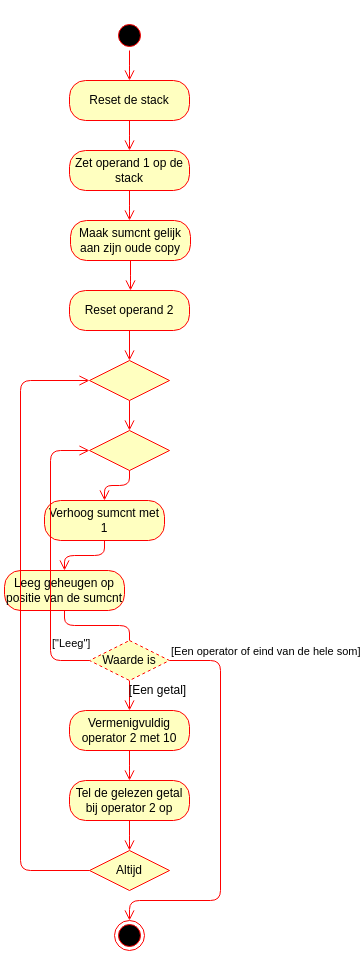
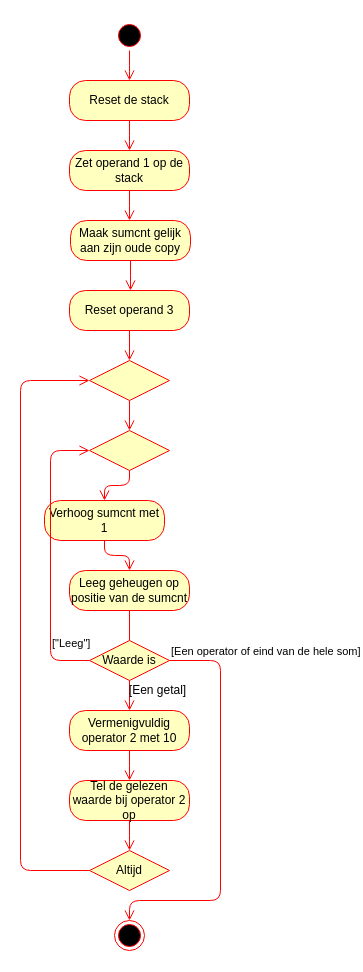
  <mxCell id="0" />
  <mxCell id="1" parent="0" />
  <mxCell id="2" value="" style="ellipse;html=1;shape=startState;fillColor=#000000;strokeColor=#ff0000;" vertex="1" parent="1"><mxGeometry x="114" y="20" width="30" height="30" as="geometry" /></mxCell>
  <mxCell id="3" value="" style="edgeStyle=orthogonalEdgeStyle;html=1;verticalAlign=bottom;endArrow=open;endSize=8;strokeColor=#ff0000;" edge="1" source="2" parent="1"><mxGeometry relative="1" as="geometry"><mxPoint x="129" y="80" as="targetPoint" /></mxGeometry></mxCell>
  <mxCell id="4" value="Reset de stack" style="rounded=1;whiteSpace=wrap;html=1;arcSize=40;fontColor=#000000;fillColor=#ffffc0;strokeColor=#ff0000;" vertex="1" parent="1"><mxGeometry x="69" y="80" width="120" height="40" as="geometry" /></mxCell>
  <mxCell id="5" value="" style="edgeStyle=orthogonalEdgeStyle;html=1;verticalAlign=bottom;endArrow=open;endSize=8;strokeColor=#ff0000;" edge="1" source="4" parent="1"><mxGeometry relative="1" as="geometry"><mxPoint x="129" y="150" as="targetPoint" /></mxGeometry></mxCell>
  <mxCell id="6" value="Zet operand 1 op de stack" style="rounded=1;whiteSpace=wrap;html=1;arcSize=40;fontColor=#000000;fillColor=#ffffc0;strokeColor=#ff0000;" vertex="1" parent="1"><mxGeometry x="69" y="150" width="120" height="40" as="geometry" /></mxCell>
  <mxCell id="7" value="" style="edgeStyle=orthogonalEdgeStyle;html=1;verticalAlign=bottom;endArrow=open;endSize=8;strokeColor=#ff0000;" edge="1" source="6" parent="1"><mxGeometry relative="1" as="geometry"><mxPoint x="129" y="220" as="targetPoint" /></mxGeometry></mxCell>
  <mxCell id="8" value="Maak sumcnt gelijk aan zijn oude copy" style="rounded=1;whiteSpace=wrap;html=1;arcSize=40;fontColor=#000000;fillColor=#ffffc0;strokeColor=#ff0000;" vertex="1" parent="1"><mxGeometry x="70" y="220" width="120" height="40" as="geometry" /></mxCell>
  <mxCell id="9" value="" style="edgeStyle=orthogonalEdgeStyle;html=1;verticalAlign=bottom;endArrow=open;endSize=8;strokeColor=#ff0000;" edge="1" source="8" parent="1"><mxGeometry relative="1" as="geometry"><mxPoint x="130" y="290" as="targetPoint" /></mxGeometry></mxCell>
- <mxCell id="10" value="Reset operand 2" style="rounded=1;whiteSpace=wrap;html=1;arcSize=40;fontColor=#000000;fillColor=#ffffc0;strokeColor=#ff0000;" vertex="1" parent="1"><mxGeometry x="69" y="290" width="120" height="40" as="geometry" /></mxCell>
+ <mxCell id="10" value="Reset operand 3" style="rounded=1;whiteSpace=wrap;html=1;arcSize=40;fontColor=#000000;fillColor=#ffffc0;strokeColor=#ff0000;" vertex="1" parent="1"><mxGeometry x="69" y="290" width="120" height="40" as="geometry" /></mxCell>
  <mxCell id="11" value="" style="edgeStyle=orthogonalEdgeStyle;html=1;verticalAlign=bottom;endArrow=open;endSize=8;strokeColor=#ff0000;" edge="1" parent="1"><mxGeometry relative="1" as="geometry"><mxPoint x="129" y="430" as="targetPoint" /><mxPoint x="129" y="400" as="sourcePoint" /></mxGeometry></mxCell>
  <mxCell id="12" value="" style="rhombus;whiteSpace=wrap;html=1;fillColor=#ffffc0;strokeColor=#ff0000;" vertex="1" parent="1"><mxGeometry x="89" y="430" width="80" height="40" as="geometry" /></mxCell>
  <mxCell id="13" value="" style="edgeStyle=orthogonalEdgeStyle;html=1;align=left;verticalAlign=top;endArrow=open;endSize=8;strokeColor=#ff0000;entryX=0.5;entryY=0;entryDx=0;entryDy=0;exitX=0.5;exitY=1;exitDx=0;exitDy=0;" edge="1" source="12" parent="1" target="14"><mxGeometry x="-1" relative="1" as="geometry"><mxPoint x="170" y="480" as="targetPoint" /><Array as="points" /></mxGeometry></mxCell>
  <mxCell id="14" value="Verhoog sumcnt met 1" style="rounded=1;whiteSpace=wrap;html=1;arcSize=40;fontColor=#000000;fillColor=#ffffc0;strokeColor=#ff0000;" vertex="1" parent="1"><mxGeometry x="44" y="500" width="120" height="40" as="geometry" /></mxCell>
  <mxCell id="15" value="" style="edgeStyle=orthogonalEdgeStyle;html=1;verticalAlign=bottom;endArrow=open;endSize=8;strokeColor=#ff0000;entryX=0.5;entryY=0;entryDx=0;entryDy=0;" edge="1" source="14" parent="1" target="16"><mxGeometry relative="1" as="geometry"><mxPoint x="130" y="560" as="targetPoint" /></mxGeometry></mxCell>
- <mxCell id="16" value="Leeg geheugen op positie van de sumcnt" style="rounded=1;whiteSpace=wrap;html=1;arcSize=40;fontColor=#000000;fillColor=#ffffc0;strokeColor=#ff0000;" vertex="1" parent="1"><mxGeometry x="4" y="570" width="120" height="40" as="geometry" /></mxCell>
+ <mxCell id="16" value="Leeg geheugen op positie van de sumcnt" style="rounded=1;whiteSpace=wrap;html=1;arcSize=40;fontColor=#000000;fillColor=#ffffc0;strokeColor=#ff0000;" vertex="1" parent="1"><mxGeometry x="69" y="570" width="120" height="40" as="geometry" /></mxCell>
  <mxCell id="17" value="" style="edgeStyle=orthogonalEdgeStyle;html=1;verticalAlign=bottom;endArrow=none;endSize=8;strokeColor=#ff0000;entryX=0.5;entryY=0;entryDx=0;entryDy=0;" edge="1" source="16" parent="1" target="18"><mxGeometry relative="1" as="geometry"><mxPoint x="130" y="630" as="targetPoint" /></mxGeometry></mxCell>
- <mxCell id="18" value="Waarde is" style="rhombus;whiteSpace=wrap;html=1;fillColor=#ffffc0;strokeColor=#ff0000;dashed=1;" vertex="1" parent="1"><mxGeometry x="89" y="640" width="80" height="40" as="geometry" /></mxCell>
+ <mxCell id="18" value="Waarde is" style="rhombus;whiteSpace=wrap;html=1;fillColor=#ffffc0;strokeColor=#ff0000;" vertex="1" parent="1"><mxGeometry x="89" y="640" width="80" height="40" as="geometry" /></mxCell>
  <mxCell id="19" value="[Een operator of eind van de hele som]" style="edgeStyle=orthogonalEdgeStyle;html=1;align=left;verticalAlign=bottom;endArrow=open;endSize=8;strokeColor=#ff0000;entryX=0.5;entryY=0;entryDx=0;entryDy=0;" edge="1" source="18" parent="1" target="31"><mxGeometry x="-0.746" y="-51" relative="1" as="geometry"><mxPoint x="269" y="660" as="targetPoint" /><Array as="points"><mxPoint x="220" y="660" /><mxPoint x="220" y="900" /><mxPoint x="129" y="900" /></Array><mxPoint as="offset" /></mxGeometry></mxCell>
  <mxCell id="20" value="[&quot;Leeg&quot;]" style="edgeStyle=orthogonalEdgeStyle;html=1;align=left;verticalAlign=top;endArrow=open;endSize=8;strokeColor=#ff0000;entryX=0;entryY=0.5;entryDx=0;entryDy=0;" edge="1" source="18" parent="1" target="12"><mxGeometry x="-0.729" y="-30" relative="1" as="geometry"><mxPoint x="129" y="740" as="targetPoint" /><Array as="points"><mxPoint x="50" y="660" /><mxPoint x="50" y="450" /></Array><mxPoint x="-30" y="-30" as="offset" /></mxGeometry></mxCell>
  <mxCell id="21" value="" style="edgeStyle=orthogonalEdgeStyle;html=1;verticalAlign=bottom;endArrow=open;endSize=8;strokeColor=#ff0000;exitX=0.5;exitY=1;exitDx=0;exitDy=0;" edge="1" parent="1" source="18"><mxGeometry relative="1" as="geometry"><mxPoint x="129" y="710" as="targetPoint" /><mxPoint x="139" y="620" as="sourcePoint" /></mxGeometry></mxCell>
  <mxCell id="22" value="[Een getal]" style="text;html=1;align=center;verticalAlign=middle;resizable=0;points=[];autosize=1;" vertex="1" parent="1"><mxGeometry x="122" y="680" width="70" height="20" as="geometry" /></mxCell>
  <mxCell id="23" value="Vermenigvuldig operator 2 met 10" style="rounded=1;whiteSpace=wrap;html=1;arcSize=40;fontColor=#000000;fillColor=#ffffc0;strokeColor=#ff0000;" vertex="1" parent="1"><mxGeometry x="69" y="710" width="120" height="40" as="geometry" /></mxCell>
  <mxCell id="24" value="" style="edgeStyle=orthogonalEdgeStyle;html=1;verticalAlign=bottom;endArrow=open;endSize=8;strokeColor=#ff0000;" edge="1" source="23" parent="1"><mxGeometry relative="1" as="geometry"><mxPoint x="129" y="780" as="targetPoint" /></mxGeometry></mxCell>
- <mxCell id="25" value="Tel de gelezen getal bij operator 2 op" style="rounded=1;whiteSpace=wrap;html=1;arcSize=40;fontColor=#000000;fillColor=#ffffc0;strokeColor=#ff0000;" vertex="1" parent="1"><mxGeometry x="69" y="780" width="120" height="40" as="geometry" /></mxCell>
+ <mxCell id="25" value="Tel de gelezen waarde bij operator 2 op" style="rounded=1;whiteSpace=wrap;html=1;arcSize=40;fontColor=#000000;fillColor=#ffffc0;strokeColor=#ff0000;" vertex="1" parent="1"><mxGeometry x="69" y="780" width="120" height="40" as="geometry" /></mxCell>
  <mxCell id="26" value="" style="edgeStyle=orthogonalEdgeStyle;html=1;verticalAlign=bottom;endArrow=open;endSize=8;strokeColor=#ff0000;" edge="1" source="25" parent="1"><mxGeometry relative="1" as="geometry"><mxPoint x="129" y="850" as="targetPoint" /></mxGeometry></mxCell>
  <mxCell id="27" value="Altijd" style="rhombus;whiteSpace=wrap;html=1;fillColor=#ffffc0;strokeColor=#ff0000;" vertex="1" parent="1"><mxGeometry x="89" y="850" width="80" height="40" as="geometry" /></mxCell>
  <mxCell id="28" value="" style="edgeStyle=orthogonalEdgeStyle;html=1;align=left;verticalAlign=top;endArrow=open;endSize=8;strokeColor=#ff0000;entryX=0;entryY=0.5;entryDx=0;entryDy=0;" edge="1" source="27" parent="1" target="29"><mxGeometry x="-1" relative="1" as="geometry"><mxPoint x="129" y="950" as="targetPoint" /><Array as="points"><mxPoint x="20" y="870" /><mxPoint x="20" y="380" /></Array></mxGeometry></mxCell>
  <mxCell id="29" value="" style="rhombus;whiteSpace=wrap;html=1;fillColor=#ffffc0;strokeColor=#ff0000;" vertex="1" parent="1"><mxGeometry x="89" y="360" width="80" height="40" as="geometry" /></mxCell>
  <mxCell id="30" value="" style="edgeStyle=orthogonalEdgeStyle;html=1;align=left;verticalAlign=top;endArrow=open;endSize=8;strokeColor=#ff0000;entryX=0.5;entryY=0;entryDx=0;entryDy=0;exitX=0.5;exitY=1;exitDx=0;exitDy=0;" edge="1" source="10" parent="1" target="29"><mxGeometry x="-1" relative="1" as="geometry"><mxPoint x="150" y="430" as="targetPoint" /></mxGeometry></mxCell>
  <mxCell id="31" value="" style="ellipse;html=1;shape=endState;fillColor=#000000;strokeColor=#ff0000;" vertex="1" parent="1"><mxGeometry x="114" y="920" width="30" height="30" as="geometry" /></mxCell>
